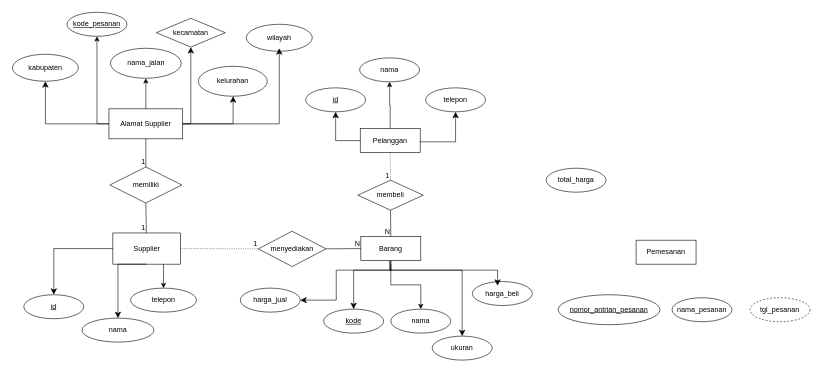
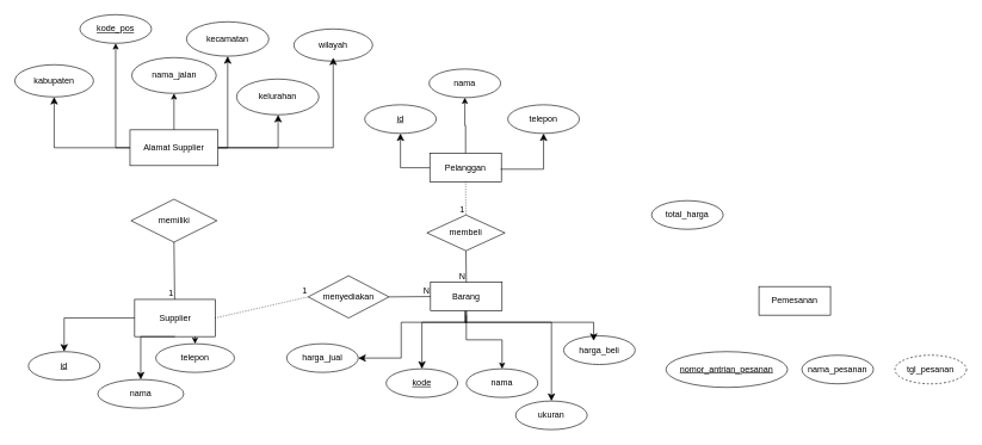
  <mxCell id="0" />
  <mxCell id="1" parent="0" />
  <mxCell id="2" value="" style="edgeStyle=orthogonalEdgeStyle;rounded=0;orthogonalLoop=1;jettySize=auto;html=1;exitX=0;exitY=0.5;exitDx=0;exitDy=0;" parent="1" source="4" target="26" edge="1"><mxGeometry relative="1" as="geometry"><mxPoint x="153.5" y="80" as="targetPoint" /></mxGeometry></mxCell>
  <mxCell id="3" value="" style="edgeStyle=orthogonalEdgeStyle;rounded=0;orthogonalLoop=1;jettySize=auto;html=1;" parent="1" source="4" target="5" edge="1"><mxGeometry relative="1" as="geometry"><Array as="points" /></mxGeometry></mxCell>
  <mxCell id="4" value="Alamat Supplier" style="rounded=0;whiteSpace=wrap;html=1;" parent="1" vertex="1"><mxGeometry x="181" y="181" width="123" height="50" as="geometry" /></mxCell>
  <mxCell id="5" value="nama_jalan" style="ellipse;whiteSpace=wrap;html=1;" parent="1" vertex="1"><mxGeometry x="183.5" y="80" width="118" height="50" as="geometry" /></mxCell>
- <mxCell id="6" value="kecamatan" style="rhombus;whiteSpace=wrap;html=1;" parent="1" vertex="1"><mxGeometry x="260" y="30" width="115" height="48" as="geometry" /></mxCell>
+ <mxCell id="6" value="kecamatan" style="ellipse;whiteSpace=wrap;html=1;" parent="1" vertex="1"><mxGeometry x="260" y="30" width="115" height="48" as="geometry" /></mxCell>
  <mxCell id="7" value="kelurahan" style="ellipse;whiteSpace=wrap;html=1;" parent="1" vertex="1"><mxGeometry x="330" y="110" width="115" height="50" as="geometry" /></mxCell>
  <mxCell id="8" value="" style="edgeStyle=segmentEdgeStyle;endArrow=classic;html=1;curved=0;rounded=0;endSize=8;startSize=8;exitX=1;exitY=0.5;exitDx=0;exitDy=0;" parent="1" source="4" edge="1"><mxGeometry width="50" height="50" relative="1" as="geometry"><mxPoint x="381" y="390" as="sourcePoint" /><mxPoint x="388" y="160" as="targetPoint" /></mxGeometry></mxCell>
  <mxCell id="9" value="kabupaten" style="ellipse;whiteSpace=wrap;html=1;" parent="1" vertex="1"><mxGeometry x="20" y="90" width="110" height="45" as="geometry" /></mxCell>
  <mxCell id="10" value="" style="edgeStyle=segmentEdgeStyle;endArrow=classic;html=1;curved=0;rounded=0;endSize=8;startSize=8;exitX=0;exitY=0.5;exitDx=0;exitDy=0;" parent="1" source="4" target="9" edge="1"><mxGeometry width="50" height="50" relative="1" as="geometry"><mxPoint x="290" y="390" as="sourcePoint" /><mxPoint x="340" y="340" as="targetPoint" /></mxGeometry></mxCell>
  <mxCell id="11" value="" style="edgeStyle=segmentEdgeStyle;endArrow=classic;html=1;curved=0;rounded=0;endSize=8;startSize=8;exitX=1;exitY=0.5;exitDx=0;exitDy=0;" parent="1" source="4" target="6" edge="1"><mxGeometry width="50" height="50" relative="1" as="geometry"><mxPoint x="290" y="390" as="sourcePoint" /><mxPoint x="320" y="70" as="targetPoint" /></mxGeometry></mxCell>
  <mxCell id="12" value="wilayah" style="ellipse;whiteSpace=wrap;html=1;" parent="1" vertex="1"><mxGeometry x="410" y="40" width="110" height="45" as="geometry" /></mxCell>
  <mxCell id="13" value="" style="edgeStyle=segmentEdgeStyle;endArrow=classic;html=1;curved=0;rounded=0;endSize=8;startSize=8;exitX=1;exitY=0.5;exitDx=0;exitDy=0;" parent="1" source="4" edge="1"><mxGeometry width="50" height="50" relative="1" as="geometry"><mxPoint x="290" y="390" as="sourcePoint" /><mxPoint x="465" y="80" as="targetPoint" /></mxGeometry></mxCell>
- <mxCell id="14" value="Supplier" style="rounded=0;whiteSpace=wrap;html=1;fontFamily=Helvetica;fontSize=12;fontColor=default;" parent="1" vertex="1"><mxGeometry x="187.5" y="388" width="112.5" height="52" as="geometry" /></mxCell>
+ <mxCell id="14" value="Supplier" style="rounded=0;whiteSpace=wrap;html=1;fontFamily=Helvetica;fontSize=12;fontColor=default;" parent="1" vertex="1"><mxGeometry x="187.5" y="418" width="112.5" height="52" as="geometry" /></mxCell>
  <mxCell id="15" value="nama" style="ellipse;whiteSpace=wrap;html=1;fontFamily=Helvetica;fontSize=12;fontColor=default;" parent="1" vertex="1"><mxGeometry x="136" y="530" width="120" height="40" as="geometry" /></mxCell>
  <mxCell id="16" value="telepon" style="ellipse;whiteSpace=wrap;html=1;fontFamily=Helvetica;fontSize=12;fontColor=default;" parent="1" vertex="1"><mxGeometry x="217" y="480" width="110" height="40" as="geometry" /></mxCell>
  <mxCell id="17" value="" style="edgeStyle=segmentEdgeStyle;endArrow=classic;html=1;curved=0;rounded=0;endSize=8;startSize=8;labelBackgroundColor=default;strokeColor=default;fontFamily=Helvetica;fontSize=12;fontColor=default;shape=connector;exitX=0;exitY=0.5;exitDx=0;exitDy=0;entryX=0.5;entryY=0;entryDx=0;entryDy=0;" parent="1" source="14" target="25" edge="1"><mxGeometry width="50" height="50" relative="1" as="geometry"><mxPoint x="410" y="340" as="sourcePoint" /><mxPoint x="90" y="500" as="targetPoint" /></mxGeometry></mxCell>
  <mxCell id="18" value="" style="edgeStyle=segmentEdgeStyle;endArrow=classic;html=1;curved=0;rounded=0;endSize=8;startSize=8;labelBackgroundColor=default;strokeColor=default;fontFamily=Helvetica;fontSize=12;fontColor=default;shape=connector;exitX=0.5;exitY=1;exitDx=0;exitDy=0;entryX=0.5;entryY=0;entryDx=0;entryDy=0;" parent="1" source="14" target="15" edge="1"><mxGeometry width="50" height="50" relative="1" as="geometry"><mxPoint x="410" y="340" as="sourcePoint" /><mxPoint x="460" y="290" as="targetPoint" /></mxGeometry></mxCell>
  <mxCell id="19" value="" style="endArrow=classic;html=1;rounded=0;labelBackgroundColor=default;strokeColor=default;fontFamily=Helvetica;fontSize=12;fontColor=default;shape=connector;exitX=0.75;exitY=1;exitDx=0;exitDy=0;" parent="1" source="14" target="16" edge="1"><mxGeometry width="50" height="50" relative="1" as="geometry"><mxPoint x="410" y="450" as="sourcePoint" /><mxPoint x="460" y="400" as="targetPoint" /></mxGeometry></mxCell>
  <mxCell id="20" value="memiliki" style="shape=rhombus;perimeter=rhombusPerimeter;whiteSpace=wrap;html=1;align=center;" vertex="1" parent="1"><mxGeometry x="182.5" y="278" width="120" height="60" as="geometry" /></mxCell>
  <mxCell id="21" value="" style="endArrow=none;html=1;rounded=0;exitX=0.5;exitY=1;exitDx=0;exitDy=0;" edge="1" parent="1" source="20" target="14"><mxGeometry relative="1" as="geometry"><mxPoint x="340" y="410" as="sourcePoint" /><mxPoint x="500" y="410" as="targetPoint" /></mxGeometry></mxCell>
  <mxCell id="22" value="1" style="resizable=0;html=1;whiteSpace=wrap;align=right;verticalAlign=bottom;" connectable="0" vertex="1" parent="21"><mxGeometry x="1" relative="1" as="geometry" /></mxCell>
  <mxCell id="23" value="" style="edgeStyle=orthogonalEdgeStyle;rounded=0;orthogonalLoop=1;jettySize=auto;html=1;" edge="1" parent="1" source="24" target="28"><mxGeometry relative="1" as="geometry" /></mxCell>
  <mxCell id="24" value="Barang" style="whiteSpace=wrap;html=1;align=center;" vertex="1" parent="1"><mxGeometry x="601" y="394" width="100" height="40" as="geometry" /></mxCell>
  <mxCell id="25" value="id" style="ellipse;whiteSpace=wrap;html=1;align=center;fontStyle=4;" vertex="1" parent="1"><mxGeometry x="39" y="491" width="100" height="40" as="geometry" /></mxCell>
- <mxCell id="26" value="kode_pesanan" style="ellipse;whiteSpace=wrap;html=1;align=center;fontStyle=4;" vertex="1" parent="1"><mxGeometry x="111" y="20" width="100" height="40" as="geometry" /></mxCell>
+ <mxCell id="26" value="kode_pos" style="ellipse;whiteSpace=wrap;html=1;align=center;fontStyle=4;" vertex="1" parent="1"><mxGeometry x="111" y="20" width="100" height="40" as="geometry" /></mxCell>
  <mxCell id="27" value="kode" style="ellipse;whiteSpace=wrap;html=1;align=center;fontStyle=4;" vertex="1" parent="1"><mxGeometry x="539" y="515" width="100" height="40" as="geometry" /></mxCell>
  <mxCell id="28" value="nama" style="ellipse;whiteSpace=wrap;html=1;align=center;" vertex="1" parent="1"><mxGeometry x="651" y="515" width="100" height="40" as="geometry" /></mxCell>
  <mxCell id="29" value="ukuran" style="ellipse;whiteSpace=wrap;html=1;align=center;" vertex="1" parent="1"><mxGeometry x="720" y="560" width="100" height="40" as="geometry" /></mxCell>
  <mxCell id="30" value="harga_beli" style="ellipse;whiteSpace=wrap;html=1;align=center;" vertex="1" parent="1"><mxGeometry x="787" y="469" width="100" height="40" as="geometry" /></mxCell>
  <mxCell id="31" value="harga_jual" style="ellipse;whiteSpace=wrap;html=1;align=center;" vertex="1" parent="1"><mxGeometry x="400" y="480" width="100" height="40" as="geometry" /></mxCell>
  <mxCell id="32" value="" style="edgeStyle=segmentEdgeStyle;endArrow=classic;html=1;curved=0;rounded=0;endSize=8;startSize=8;entryX=0.5;entryY=0;entryDx=0;entryDy=0;exitX=0.5;exitY=1;exitDx=0;exitDy=0;" edge="1" parent="1" source="24" target="27"><mxGeometry width="50" height="50" relative="1" as="geometry"><mxPoint x="663" y="446" as="sourcePoint" /><mxPoint x="619" y="426" as="targetPoint" /><Array as="points"><mxPoint x="651" y="450" /><mxPoint x="589" y="450" /></Array></mxGeometry></mxCell>
  <mxCell id="33" value="" style="edgeStyle=segmentEdgeStyle;endArrow=classic;html=1;curved=0;rounded=0;endSize=8;startSize=8;" edge="1" parent="1" target="31"><mxGeometry width="50" height="50" relative="1" as="geometry"><mxPoint x="651" y="440" as="sourcePoint" /><mxPoint x="530" y="500" as="targetPoint" /><Array as="points"><mxPoint x="651" y="450" /><mxPoint x="560" y="450" /><mxPoint x="560" y="500" /></Array></mxGeometry></mxCell>
  <mxCell id="34" value="" style="edgeStyle=segmentEdgeStyle;endArrow=classic;html=1;curved=0;rounded=0;endSize=8;startSize=8;" edge="1" parent="1" source="24"><mxGeometry width="50" height="50" relative="1" as="geometry"><mxPoint x="649" y="436" as="sourcePoint" /><mxPoint x="829" y="476" as="targetPoint" /><Array as="points"><mxPoint x="649" y="450" /><mxPoint x="829" y="450" /></Array></mxGeometry></mxCell>
  <mxCell id="35" value="menyediakan" style="shape=rhombus;perimeter=rhombusPerimeter;whiteSpace=wrap;html=1;align=center;" vertex="1" parent="1"><mxGeometry x="430" y="385" width="113" height="59" as="geometry" /></mxCell>
  <mxCell id="36" value="" style="endArrow=none;html=1;rounded=0;dashed=1;dashPattern=1 2;exitX=1;exitY=0.5;exitDx=0;exitDy=0;entryX=0;entryY=0.5;entryDx=0;entryDy=0;" edge="1" parent="1" source="14" target="35"><mxGeometry relative="1" as="geometry"><mxPoint x="340" y="390" as="sourcePoint" /><mxPoint x="500" y="390" as="targetPoint" /></mxGeometry></mxCell>
  <mxCell id="37" value="1" style="resizable=0;html=1;whiteSpace=wrap;align=right;verticalAlign=bottom;" connectable="0" vertex="1" parent="36"><mxGeometry x="1" relative="1" as="geometry" /></mxCell>
  <mxCell id="38" value="" style="endArrow=none;html=1;rounded=0;exitX=1;exitY=0.5;exitDx=0;exitDy=0;entryX=0;entryY=0.5;entryDx=0;entryDy=0;" edge="1" parent="1" source="35" target="24"><mxGeometry relative="1" as="geometry"><mxPoint x="423" y="391" as="sourcePoint" /><mxPoint x="593" y="411" as="targetPoint" /></mxGeometry></mxCell>
  <mxCell id="39" value="N" style="resizable=0;html=1;whiteSpace=wrap;align=right;verticalAlign=bottom;" connectable="0" vertex="1" parent="38"><mxGeometry x="1" relative="1" as="geometry" /></mxCell>
- <mxCell id="40" value="" style="endArrow=none;html=1;rounded=0;exitX=0.5;exitY=1;exitDx=0;exitDy=0;" edge="1" parent="1" source="4" target="20"><mxGeometry relative="1" as="geometry"><mxPoint x="340" y="390" as="sourcePoint" /><mxPoint x="500" y="390" as="targetPoint" /></mxGeometry></mxCell>
- <mxCell id="41" value="1" style="resizable=0;html=1;whiteSpace=wrap;align=right;verticalAlign=bottom;" connectable="0" vertex="1" parent="40"><mxGeometry x="1" relative="1" as="geometry" /></mxCell>
  <mxCell id="42" value="" style="edgeStyle=orthogonalEdgeStyle;rounded=0;orthogonalLoop=1;jettySize=auto;html=1;" edge="1" parent="1" source="43" target="45"><mxGeometry relative="1" as="geometry" /></mxCell>
  <mxCell id="43" value="Pelanggan" style="whiteSpace=wrap;html=1;align=center;" vertex="1" parent="1"><mxGeometry x="600" y="214" width="100" height="40" as="geometry" /></mxCell>
  <mxCell id="44" value="id" style="ellipse;whiteSpace=wrap;html=1;align=center;fontStyle=4;" vertex="1" parent="1"><mxGeometry x="509" y="146" width="100" height="40" as="geometry" /></mxCell>
  <mxCell id="45" value="nama" style="ellipse;whiteSpace=wrap;html=1;align=center;" vertex="1" parent="1"><mxGeometry x="599" y="96" width="100" height="40" as="geometry" /></mxCell>
  <mxCell id="46" value="telepon" style="ellipse;whiteSpace=wrap;html=1;align=center;" vertex="1" parent="1"><mxGeometry x="709" y="146" width="100" height="40" as="geometry" /></mxCell>
  <mxCell id="47" value="" style="edgeStyle=segmentEdgeStyle;endArrow=classic;html=1;curved=0;rounded=0;endSize=8;startSize=8;entryX=0.5;entryY=1;entryDx=0;entryDy=0;exitX=0;exitY=0.5;exitDx=0;exitDy=0;" edge="1" parent="1" source="43" target="44"><mxGeometry width="50" height="50" relative="1" as="geometry"><mxPoint x="589" y="236" as="sourcePoint" /><mxPoint x="639" y="186" as="targetPoint" /></mxGeometry></mxCell>
  <mxCell id="48" value="" style="edgeStyle=segmentEdgeStyle;endArrow=classic;html=1;curved=0;rounded=0;endSize=8;startSize=8;entryX=0.5;entryY=1;entryDx=0;entryDy=0;" edge="1" parent="1" target="46"><mxGeometry width="50" height="50" relative="1" as="geometry"><mxPoint x="699" y="236" as="sourcePoint" /><mxPoint x="639" y="186" as="targetPoint" /></mxGeometry></mxCell>
  <mxCell id="49" value="membeli" style="shape=rhombus;perimeter=rhombusPerimeter;whiteSpace=wrap;html=1;align=center;" vertex="1" parent="1"><mxGeometry x="596" y="300" width="109" height="50" as="geometry" /></mxCell>
  <mxCell id="50" value="" style="endArrow=none;html=1;rounded=0;dashed=1;dashPattern=1 2;exitX=0.5;exitY=1;exitDx=0;exitDy=0;entryX=0.5;entryY=0;entryDx=0;entryDy=0;" edge="1" parent="1" source="43" target="49"><mxGeometry relative="1" as="geometry"><mxPoint x="380" y="300" as="sourcePoint" /><mxPoint x="540" y="300" as="targetPoint" /></mxGeometry></mxCell>
  <mxCell id="51" value="1" style="resizable=0;html=1;whiteSpace=wrap;align=right;verticalAlign=bottom;" connectable="0" vertex="1" parent="50"><mxGeometry x="1" relative="1" as="geometry" /></mxCell>
  <mxCell id="52" value="" style="endArrow=none;html=1;rounded=0;exitX=0.5;exitY=1;exitDx=0;exitDy=0;entryX=0.5;entryY=0;entryDx=0;entryDy=0;" edge="1" parent="1" source="49" target="24"><mxGeometry relative="1" as="geometry"><mxPoint x="380" y="300" as="sourcePoint" /><mxPoint x="540" y="300" as="targetPoint" /></mxGeometry></mxCell>
  <mxCell id="53" value="N" style="resizable=0;html=1;whiteSpace=wrap;align=right;verticalAlign=bottom;" connectable="0" vertex="1" parent="52"><mxGeometry x="1" relative="1" as="geometry" /></mxCell>
  <mxCell id="54" value="" style="edgeStyle=segmentEdgeStyle;endArrow=classic;html=1;curved=0;rounded=0;endSize=8;startSize=8;entryX=0.5;entryY=0;entryDx=0;entryDy=0;" edge="1" parent="1" target="29"><mxGeometry width="50" height="50" relative="1" as="geometry"><mxPoint x="650" y="450" as="sourcePoint" /><mxPoint x="590" y="440" as="targetPoint" /><Array as="points"><mxPoint x="770" y="450" /></Array></mxGeometry></mxCell>
  <mxCell id="55" value="Pemesanan" style="whiteSpace=wrap;html=1;align=center;" vertex="1" parent="1"><mxGeometry x="1060" y="400" width="100" height="40" as="geometry" /></mxCell>
  <mxCell id="56" value="nomor_antrian_pesanan" style="ellipse;whiteSpace=wrap;html=1;align=center;fontStyle=4;" vertex="1" parent="1"><mxGeometry x="930" y="491" width="170" height="50" as="geometry" /></mxCell>
  <mxCell id="57" value="nama_pesanan" style="ellipse;whiteSpace=wrap;html=1;align=center;" vertex="1" parent="1"><mxGeometry x="1120" y="496" width="100" height="40" as="geometry" /></mxCell>
  <mxCell id="58" value="tgl_pesanan" style="ellipse;whiteSpace=wrap;html=1;align=center;dashed=1;" vertex="1" parent="1"><mxGeometry x="1250" y="496" width="100" height="40" as="geometry" /></mxCell>
  <mxCell id="59" value="total_harga" style="ellipse;whiteSpace=wrap;html=1;align=center;" vertex="1" parent="1"><mxGeometry x="910" y="280" width="100" height="40" as="geometry" /></mxCell>
